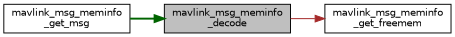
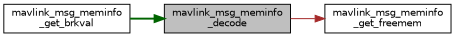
  digraph {
    rankdir=LR
    node [color=black fillcolor=white fontname=Helvetica fontsize=10 shape=record style=filled]
    edge [arrowhead=normal fontname=Helvetica fontsize=10 labelfontname=Helvetica labelfontsize=10]
    n1 [fillcolor=grey75 fontcolor=black height=0.2 label="mavlink_msg_meminfo\l_decode" width=0.4]
    n2 [height=0.2 label="mavlink_msg_meminfo\l_get_freemem" width=0.4]
-   n3 [height=0.2 label="mavlink_msg_meminfo\l_get_msg" width=0.4]
+   n3 [height=0.2 label="mavlink_msg_meminfo\l_get_brkval" width=0.4]
    n1 -> n2 [color=brown style=solid]
    n3 -> n1 [color=darkgreen style=bold]
  }
